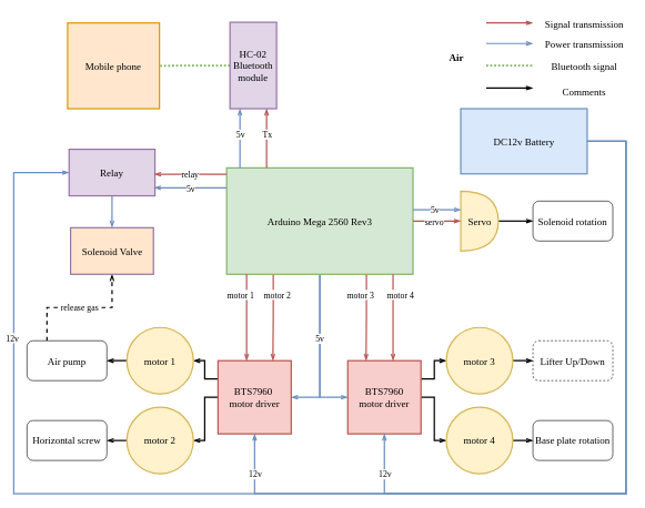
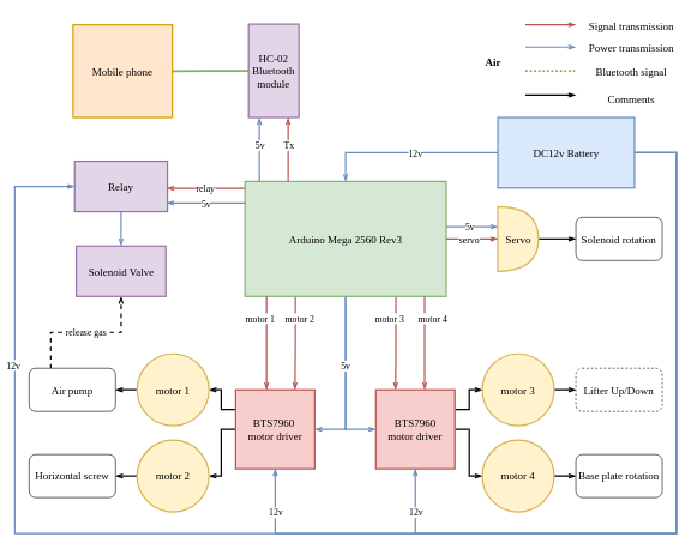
  <mxCell id="0" />
  <mxCell id="1" parent="0" />
  <mxCell id="2" style="edgeStyle=orthogonalEdgeStyle;rounded=0;orthogonalLoop=1;jettySize=auto;html=1;exitX=0.25;exitY=1;exitDx=0;exitDy=0;entryX=0.75;entryY=0;entryDx=0;entryDy=0;fillColor=#f8cecc;strokeColor=#b85450;strokeWidth=2;spacing=1;endArrow=openThin;endFill=0;" edge="1" parent="1" source="9" target="12"><mxGeometry relative="1" as="geometry" /></mxCell>
  <mxCell id="3" value="motor 2" style="edgeLabel;html=1;align=center;verticalAlign=middle;resizable=0;points=[];fontSize=13;fontFamily=Times New Roman;spacing=1;" vertex="1" connectable="0" parent="2"><mxGeometry x="-0.198" relative="1" as="geometry"><mxPoint x="5" y="-22" as="offset" /></mxGeometry></mxCell>
  <mxCell id="4" style="edgeStyle=orthogonalEdgeStyle;rounded=0;orthogonalLoop=1;jettySize=auto;html=1;exitX=0.75;exitY=1;exitDx=0;exitDy=0;entryX=0.25;entryY=0;entryDx=0;entryDy=0;fillColor=#f8cecc;strokeColor=#b85450;strokeWidth=2;spacing=1;endArrow=openThin;endFill=0;" edge="1" parent="1" source="9" target="15"><mxGeometry relative="1" as="geometry" /></mxCell>
  <mxCell id="5" value="motor 3" style="edgeLabel;html=1;align=center;verticalAlign=middle;resizable=0;points=[];fontSize=13;fontFamily=Times New Roman;spacing=1;" vertex="1" connectable="0" parent="4"><mxGeometry x="-0.53" y="-2" relative="1" as="geometry"><mxPoint x="-8" y="-1" as="offset" /></mxGeometry></mxCell>
  <mxCell id="6" style="edgeStyle=orthogonalEdgeStyle;rounded=0;orthogonalLoop=1;jettySize=auto;html=1;exitX=0.5;exitY=1;exitDx=0;exitDy=0;entryX=1;entryY=0.5;entryDx=0;entryDy=0;fillColor=#dae8fc;strokeColor=#6c8ebf;strokeWidth=2;spacing=1;endArrow=openThin;endFill=0;" edge="1" parent="1" source="9" target="12"><mxGeometry relative="1" as="geometry" /></mxCell>
  <mxCell id="7" style="edgeStyle=orthogonalEdgeStyle;rounded=0;orthogonalLoop=1;jettySize=auto;html=1;exitX=0.5;exitY=1;exitDx=0;exitDy=0;entryX=0;entryY=0.5;entryDx=0;entryDy=0;fillColor=#dae8fc;strokeColor=#6c8ebf;strokeWidth=2;spacing=1;endArrow=openThin;endFill=0;" edge="1" parent="1" source="9" target="15"><mxGeometry relative="1" as="geometry" /></mxCell>
  <mxCell id="8" value="5v" style="edgeLabel;html=1;align=center;verticalAlign=middle;resizable=0;points=[];fontSize=13;fontFamily=Times New Roman;spacing=1;" vertex="1" connectable="0" parent="7"><mxGeometry x="-0.15" y="-1" relative="1" as="geometry"><mxPoint as="offset" /></mxGeometry></mxCell>
  <mxCell id="9" value="&lt;font face=&quot;Times New Roman&quot; style=&quot;font-size: 15px;&quot;&gt;Arduino Mega 2560 Rev3&lt;/font&gt;" style="rounded=0;whiteSpace=wrap;html=1;fillColor=#d5e8d4;strokeColor=#82b366;strokeWidth=2;spacing=1;" vertex="1" parent="1"><mxGeometry x="340" y="252" width="280" height="160" as="geometry" /></mxCell>
  <mxCell id="10" style="edgeStyle=orthogonalEdgeStyle;rounded=0;orthogonalLoop=1;jettySize=auto;html=1;exitX=0;exitY=0.25;exitDx=0;exitDy=0;entryX=1;entryY=0.5;entryDx=0;entryDy=0;strokeWidth=2;spacing=1;endArrow=openThin;endFill=0;" edge="1" parent="1" source="12" target="17"><mxGeometry relative="1" as="geometry" /></mxCell>
  <mxCell id="11" style="edgeStyle=orthogonalEdgeStyle;rounded=0;orthogonalLoop=1;jettySize=auto;html=1;entryX=1;entryY=0.5;entryDx=0;entryDy=0;strokeWidth=2;spacing=1;endArrow=openThin;endFill=0;" edge="1" parent="1" source="12" target="19"><mxGeometry relative="1" as="geometry" /></mxCell>
  <mxCell id="12" value="&lt;font face=&quot;Times New Roman&quot; style=&quot;font-size: 15px;&quot;&gt;BTS7960&amp;nbsp;&lt;/font&gt;&lt;div&gt;&lt;font face=&quot;Times New Roman&quot; style=&quot;font-size: 15px;&quot;&gt;motor driver&lt;/font&gt;&lt;/div&gt;" style="whiteSpace=wrap;html=1;aspect=fixed;fillColor=#f8cecc;strokeColor=#b85450;strokeWidth=2;spacing=1;" vertex="1" parent="1"><mxGeometry x="327" y="542" width="110" height="110" as="geometry" /></mxCell>
  <mxCell id="13" style="edgeStyle=orthogonalEdgeStyle;rounded=0;orthogonalLoop=1;jettySize=auto;html=1;exitX=1;exitY=0.25;exitDx=0;exitDy=0;entryX=0;entryY=0.5;entryDx=0;entryDy=0;strokeWidth=2;spacing=1;endArrow=openThin;endFill=0;" edge="1" parent="1" source="15" target="21"><mxGeometry relative="1" as="geometry" /></mxCell>
  <mxCell id="14" style="edgeStyle=orthogonalEdgeStyle;rounded=0;orthogonalLoop=1;jettySize=auto;html=1;exitX=1;exitY=0.5;exitDx=0;exitDy=0;entryX=0;entryY=0.5;entryDx=0;entryDy=0;strokeWidth=2;spacing=1;endArrow=openThin;endFill=0;" edge="1" parent="1" source="15" target="23"><mxGeometry relative="1" as="geometry" /></mxCell>
  <mxCell id="15" value="&lt;font face=&quot;Times New Roman&quot; style=&quot;font-size: 15px;&quot;&gt;BTS7960&lt;/font&gt;&lt;div&gt;&lt;font face=&quot;Times New Roman&quot; style=&quot;font-size: 15px;&quot;&gt;motor driver&lt;/font&gt;&lt;/div&gt;" style="whiteSpace=wrap;html=1;aspect=fixed;fillColor=#f8cecc;strokeColor=#b85450;strokeWidth=2;spacing=1;" vertex="1" parent="1"><mxGeometry x="522" y="542" width="110" height="110" as="geometry" /></mxCell>
  <mxCell id="16" value="" style="edgeStyle=orthogonalEdgeStyle;rounded=0;orthogonalLoop=1;jettySize=auto;html=1;strokeWidth=2;spacing=1;endArrow=openThin;endFill=0;" edge="1" parent="1" source="17" target="30"><mxGeometry relative="1" as="geometry" /></mxCell>
  <mxCell id="17" value="&lt;font face=&quot;Times New Roman&quot;&gt;&lt;span style=&quot;font-size: 15px;&quot;&gt;motor 1&lt;/span&gt;&lt;/font&gt;" style="ellipse;whiteSpace=wrap;html=1;aspect=fixed;fillColor=#fff2cc;strokeColor=#d6b656;strokeWidth=2;spacing=1;" vertex="1" parent="1"><mxGeometry x="190" y="492" width="100" height="100" as="geometry" /></mxCell>
  <mxCell id="18" style="edgeStyle=orthogonalEdgeStyle;rounded=0;orthogonalLoop=1;jettySize=auto;html=1;exitX=0;exitY=0.5;exitDx=0;exitDy=0;entryX=1;entryY=0.5;entryDx=0;entryDy=0;strokeWidth=2;spacing=1;endArrow=openThin;endFill=0;" edge="1" parent="1" source="19" target="31"><mxGeometry relative="1" as="geometry" /></mxCell>
  <mxCell id="19" value="&lt;font face=&quot;Times New Roman&quot;&gt;&lt;span style=&quot;font-size: 15px;&quot;&gt;motor 2&lt;/span&gt;&lt;/font&gt;" style="ellipse;whiteSpace=wrap;html=1;aspect=fixed;fillColor=#fff2cc;strokeColor=#d6b656;strokeWidth=2;spacing=1;" vertex="1" parent="1"><mxGeometry x="190" y="612" width="100" height="100" as="geometry" /></mxCell>
  <mxCell id="20" value="" style="edgeStyle=orthogonalEdgeStyle;rounded=0;orthogonalLoop=1;jettySize=auto;html=1;strokeWidth=2;spacing=1;endArrow=openThin;endFill=0;" edge="1" parent="1" source="21" target="32"><mxGeometry relative="1" as="geometry" /></mxCell>
  <mxCell id="21" value="&lt;font face=&quot;Times New Roman&quot; style=&quot;font-size: 15px;&quot;&gt;&lt;span style=&quot;font-size: 15px;&quot;&gt;motor 3&lt;/span&gt;&lt;/font&gt;" style="ellipse;whiteSpace=wrap;html=1;aspect=fixed;fillColor=#fff2cc;strokeColor=#d6b656;fontSize=15;strokeWidth=2;spacing=1;" vertex="1" parent="1"><mxGeometry x="670" y="492" width="100" height="100" as="geometry" /></mxCell>
  <mxCell id="22" value="" style="edgeStyle=orthogonalEdgeStyle;rounded=0;orthogonalLoop=1;jettySize=auto;html=1;strokeWidth=2;spacing=1;endArrow=openThin;endFill=0;" edge="1" parent="1" source="23" target="33"><mxGeometry relative="1" as="geometry" /></mxCell>
  <mxCell id="23" value="motor 4" style="ellipse;whiteSpace=wrap;html=1;aspect=fixed;fillColor=#fff2cc;strokeColor=#d6b656;fontSize=15;fontFamily=Times New Roman;strokeWidth=2;spacing=1;" vertex="1" parent="1"><mxGeometry x="670" y="612" width="100" height="100" as="geometry" /></mxCell>
  <mxCell id="24" style="edgeStyle=orthogonalEdgeStyle;rounded=0;orthogonalLoop=1;jettySize=auto;html=1;exitX=0.25;exitY=1;exitDx=0;exitDy=0;entryX=0.75;entryY=0;entryDx=0;entryDy=0;fillColor=#f8cecc;strokeColor=#b85450;strokeWidth=2;spacing=1;endArrow=openThin;endFill=0;" edge="1" parent="1"><mxGeometry relative="1" as="geometry"><mxPoint x="370" y="412" as="sourcePoint" /><mxPoint x="370" y="542" as="targetPoint" /></mxGeometry></mxCell>
  <mxCell id="25" value="motor 1" style="edgeLabel;html=1;align=center;verticalAlign=middle;resizable=0;points=[];fontSize=13;fontFamily=Times New Roman;spacing=1;" vertex="1" connectable="0" parent="24"><mxGeometry x="-0.567" relative="1" as="geometry"><mxPoint x="-10" y="2" as="offset" /></mxGeometry></mxCell>
  <mxCell id="26" style="edgeStyle=orthogonalEdgeStyle;rounded=0;orthogonalLoop=1;jettySize=auto;html=1;exitX=0.25;exitY=1;exitDx=0;exitDy=0;entryX=0.75;entryY=0;entryDx=0;entryDy=0;fillColor=#f8cecc;strokeColor=#b85450;strokeWidth=2;spacing=1;endArrow=openThin;endFill=0;" edge="1" parent="1"><mxGeometry relative="1" as="geometry"><mxPoint x="590" y="412" as="sourcePoint" /><mxPoint x="590" y="542" as="targetPoint" /></mxGeometry></mxCell>
  <mxCell id="27" value="motor 4" style="edgeLabel;html=1;align=center;verticalAlign=middle;resizable=0;points=[];fontSize=13;fontFamily=Times New Roman;spacing=1;" vertex="1" connectable="0" parent="26"><mxGeometry x="-0.156" y="2" relative="1" as="geometry"><mxPoint x="8" y="-25" as="offset" /></mxGeometry></mxCell>
  <mxCell id="28" style="edgeStyle=orthogonalEdgeStyle;rounded=0;orthogonalLoop=1;jettySize=auto;html=1;exitX=0.25;exitY=0;exitDx=0;exitDy=0;entryX=0.5;entryY=1;entryDx=0;entryDy=0;strokeWidth=2;spacing=1;endArrow=openThin;endFill=0;dashed=1;" edge="1" parent="1" source="30" target="50"><mxGeometry relative="1" as="geometry" /></mxCell>
  <mxCell id="29" value="release gas" style="edgeLabel;html=1;align=center;verticalAlign=middle;resizable=0;points=[];fontSize=13;fontFamily=Times New Roman;spacing=1;" vertex="1" connectable="0" parent="28"><mxGeometry x="-0.011" y="1" relative="1" as="geometry"><mxPoint as="offset" /></mxGeometry></mxCell>
  <mxCell id="30" value="Air pump" style="rounded=1;whiteSpace=wrap;html=1;fontSize=15;fontFamily=Times New Roman;spacing=1;" vertex="1" parent="1"><mxGeometry x="40" y="512" width="120" height="60" as="geometry" /></mxCell>
  <mxCell id="31" value="Horizontal screw" style="rounded=1;whiteSpace=wrap;html=1;fontSize=15;fontFamily=Times New Roman;spacing=1;" vertex="1" parent="1"><mxGeometry x="40" y="632" width="120" height="60" as="geometry" /></mxCell>
  <mxCell id="32" value="Lifter Up/Down" style="rounded=1;whiteSpace=wrap;html=1;fontSize=15;fontFamily=Times New Roman;spacing=1;dashed=1;" vertex="1" parent="1"><mxGeometry x="800.25" y="512" width="120" height="60" as="geometry" /></mxCell>
  <mxCell id="33" value="Base plate rotation" style="rounded=1;whiteSpace=wrap;html=1;fontSize=15;fontFamily=Times New Roman;spacing=1;" vertex="1" parent="1"><mxGeometry x="800.25" y="632" width="120" height="60" as="geometry" /></mxCell>
  <mxCell id="34" value="" style="edgeStyle=orthogonalEdgeStyle;rounded=0;orthogonalLoop=1;jettySize=auto;html=1;strokeWidth=2;spacing=1;endArrow=openThin;endFill=0;" edge="1" parent="1" source="35" target="38"><mxGeometry relative="1" as="geometry" /></mxCell>
  <mxCell id="35" value="&lt;font face=&quot;Times New Roman&quot; style=&quot;font-size: 15px;&quot;&gt;Servo&lt;/font&gt;" style="shape=or;whiteSpace=wrap;html=1;fillColor=#fff2cc;strokeColor=#d6b656;strokeWidth=2;spacing=1;" vertex="1" parent="1"><mxGeometry x="691.75" y="287" width="56.5" height="90" as="geometry" /></mxCell>
  <mxCell id="36" style="edgeStyle=orthogonalEdgeStyle;rounded=0;orthogonalLoop=1;jettySize=auto;html=1;exitX=1;exitY=0.5;exitDx=0;exitDy=0;entryX=0;entryY=0.5;entryDx=0;entryDy=0;entryPerimeter=0;fillColor=#f8cecc;strokeColor=#b85450;strokeWidth=2;spacing=1;endArrow=openThin;endFill=0;" edge="1" parent="1" source="9" target="35"><mxGeometry relative="1" as="geometry" /></mxCell>
  <mxCell id="37" value="servo" style="edgeLabel;html=1;align=center;verticalAlign=middle;resizable=0;points=[];fontSize=13;fontFamily=Times New Roman;spacing=1;" vertex="1" connectable="0" parent="36"><mxGeometry x="0.1" relative="1" as="geometry"><mxPoint x="-8" as="offset" /></mxGeometry></mxCell>
  <mxCell id="38" value="Solenoid rotation" style="rounded=1;whiteSpace=wrap;html=1;fontSize=15;fontFamily=Times New Roman;spacing=1;" vertex="1" parent="1"><mxGeometry x="800.25" y="302" width="120" height="60" as="geometry" /></mxCell>
  <mxCell id="39" style="edgeStyle=orthogonalEdgeStyle;rounded=0;orthogonalLoop=1;jettySize=auto;html=1;exitX=1;exitY=0.5;exitDx=0;exitDy=0;entryX=0;entryY=0.5;entryDx=0;entryDy=0;entryPerimeter=0;fillColor=#dae8fc;strokeColor=#6c8ebf;strokeWidth=2;spacing=1;endArrow=openThin;endFill=0;" edge="1" parent="1"><mxGeometry relative="1" as="geometry"><mxPoint x="620" y="315" as="sourcePoint" /><mxPoint x="692" y="315" as="targetPoint" /></mxGeometry></mxCell>
  <mxCell id="40" value="5v" style="edgeLabel;html=1;align=center;verticalAlign=middle;resizable=0;points=[];fontSize=13;fontFamily=Times New Roman;spacing=1;" vertex="1" connectable="0" parent="39"><mxGeometry x="0.1" relative="1" as="geometry"><mxPoint x="-8" as="offset" /></mxGeometry></mxCell>
- <mxCell id="41" value="" style="edgeStyle=orthogonalEdgeStyle;rounded=0;orthogonalLoop=1;jettySize=auto;html=1;dashed=1;dashPattern=1 1;endArrow=none;endFill=0;fillColor=#d5e8d4;strokeColor=#82b366;strokeWidth=3;spacing=1;" edge="1" parent="1" source="42" target="47"><mxGeometry relative="1" as="geometry" /></mxCell>
+ <mxCell id="41" value="" style="edgeStyle=orthogonalEdgeStyle;rounded=0;orthogonalLoop=1;jettySize=auto;html=1;dashed=0;dashPattern=1 1;endArrow=none;endFill=0;fillColor=#d5e8d4;strokeColor=#82b366;strokeWidth=3;spacing=1;" edge="1" parent="1" source="42" target="47"><mxGeometry relative="1" as="geometry" /></mxCell>
  <mxCell id="42" value="&lt;font face=&quot;Times New Roman&quot; style=&quot;font-size: 15px;&quot;&gt;HC-02 Bluetooth module&lt;/font&gt;" style="rounded=0;whiteSpace=wrap;html=1;fillColor=#e1d5e7;strokeColor=#9673a6;strokeWidth=2;spacing=1;" vertex="1" parent="1"><mxGeometry x="345" y="33" width="70" height="130" as="geometry" /></mxCell>
  <mxCell id="43" value="" style="endArrow=openThin;html=1;rounded=0;entryX=0.5;entryY=1;entryDx=0;entryDy=0;exitX=0.143;exitY=-0.001;exitDx=0;exitDy=0;exitPerimeter=0;fillColor=#f8cecc;strokeColor=#b85450;strokeWidth=2;spacing=1;endFill=0;" edge="1" parent="1"><mxGeometry width="50" height="50" relative="1" as="geometry"><mxPoint x="400" y="252" as="sourcePoint" /><mxPoint x="400" y="163" as="targetPoint" /></mxGeometry></mxCell>
  <mxCell id="44" value="Tx" style="edgeLabel;html=1;align=center;verticalAlign=middle;resizable=0;points=[];fontSize=13;fontFamily=Times New Roman;spacing=1;" vertex="1" connectable="0" parent="43"><mxGeometry x="0.145" relative="1" as="geometry"><mxPoint as="offset" /></mxGeometry></mxCell>
  <mxCell id="45" value="" style="endArrow=openThin;html=1;rounded=0;entryX=0.5;entryY=1;entryDx=0;entryDy=0;exitX=0.143;exitY=-0.001;exitDx=0;exitDy=0;exitPerimeter=0;fillColor=#dae8fc;strokeColor=#6c8ebf;strokeWidth=2;spacing=1;endFill=0;" edge="1" parent="1"><mxGeometry width="50" height="50" relative="1" as="geometry"><mxPoint x="360" y="252" as="sourcePoint" /><mxPoint x="360" y="163" as="targetPoint" /></mxGeometry></mxCell>
  <mxCell id="46" value="5v" style="edgeLabel;html=1;align=center;verticalAlign=middle;resizable=0;points=[];fontSize=13;fontFamily=Times New Roman;spacing=1;" vertex="1" connectable="0" parent="45"><mxGeometry x="0.145" relative="1" as="geometry"><mxPoint as="offset" /></mxGeometry></mxCell>
  <mxCell id="47" value="&lt;font face=&quot;Times New Roman&quot; style=&quot;font-size: 15px;&quot;&gt;Mobile phone&lt;/font&gt;" style="rounded=0;whiteSpace=wrap;html=1;fillColor=#ffe6cc;strokeColor=#d79b00;strokeWidth=2;spacing=1;" vertex="1" parent="1"><mxGeometry x="101" y="34" width="138" height="129" as="geometry" /></mxCell>
  <mxCell id="48" style="edgeStyle=orthogonalEdgeStyle;rounded=0;orthogonalLoop=1;jettySize=auto;html=1;exitX=0.5;exitY=1;exitDx=0;exitDy=0;entryX=0.5;entryY=0;entryDx=0;entryDy=0;fillColor=#dae8fc;strokeColor=#6c8ebf;strokeWidth=2;spacing=1;endArrow=openThin;endFill=0;" edge="1" parent="1" source="49" target="50"><mxGeometry relative="1" as="geometry" /></mxCell>
  <mxCell id="49" value="Relay" style="rounded=0;whiteSpace=wrap;html=1;fillColor=#e1d5e7;strokeColor=#9673a6;fontSize=15;fontFamily=Times New Roman;strokeWidth=2;spacing=1;" vertex="1" parent="1"><mxGeometry x="103.25" y="224" width="129" height="70" as="geometry" /></mxCell>
- <mxCell id="50" value="Solenoid Valve" style="rounded=0;whiteSpace=wrap;html=1;fillColor=#ffe6cc;strokeColor=#9673a6;fontSize=15;fontFamily=Times New Roman;strokeWidth=2;spacing=1;" vertex="1" parent="1"><mxGeometry x="105.5" y="342" width="124.5" height="70" as="geometry" /></mxCell>
+ <mxCell id="50" value="Solenoid Valve" style="rounded=0;whiteSpace=wrap;html=1;fillColor=#e1d5e7;strokeColor=#9673a6;fontSize=15;fontFamily=Times New Roman;strokeWidth=2;spacing=1;" vertex="1" parent="1"><mxGeometry x="105.5" y="342" width="124.5" height="70" as="geometry" /></mxCell>
  <mxCell id="51" style="edgeStyle=orthogonalEdgeStyle;rounded=0;orthogonalLoop=1;jettySize=auto;html=1;exitX=1;exitY=0.5;exitDx=0;exitDy=0;entryX=0.5;entryY=1;entryDx=0;entryDy=0;fillColor=#dae8fc;strokeColor=#6c8ebf;strokeWidth=2;spacing=1;endArrow=openThin;endFill=0;" edge="1" parent="1" source="59" target="15"><mxGeometry relative="1" as="geometry"><Array as="points"><mxPoint x="940" y="212" /><mxPoint x="940" y="742" /><mxPoint x="577" y="742" /></Array></mxGeometry></mxCell>
  <mxCell id="52" value="12v" style="edgeLabel;html=1;align=center;verticalAlign=middle;resizable=0;points=[];fontSize=13;fontFamily=Times New Roman;spacing=1;" vertex="1" connectable="0" parent="51"><mxGeometry x="0.85" relative="1" as="geometry"><mxPoint y="-18" as="offset" /></mxGeometry></mxCell>
  <mxCell id="53" style="edgeStyle=orthogonalEdgeStyle;rounded=0;orthogonalLoop=1;jettySize=auto;html=1;exitX=1;exitY=0.5;exitDx=0;exitDy=0;entryX=0.5;entryY=1;entryDx=0;entryDy=0;fillColor=#dae8fc;strokeColor=#6c8ebf;strokeWidth=2;spacing=1;endArrow=openThin;endFill=0;" edge="1" parent="1" source="59" target="12"><mxGeometry relative="1" as="geometry"><Array as="points"><mxPoint x="940" y="212" /><mxPoint x="940" y="742" /><mxPoint x="382" y="742" /></Array></mxGeometry></mxCell>
  <mxCell id="54" value="12v" style="edgeLabel;html=1;align=center;verticalAlign=middle;resizable=0;points=[];fontSize=13;fontFamily=Times New Roman;spacing=1;" vertex="1" connectable="0" parent="53"><mxGeometry x="0.873" relative="1" as="geometry"><mxPoint y="-18" as="offset" /></mxGeometry></mxCell>
  <mxCell id="55" style="edgeStyle=orthogonalEdgeStyle;rounded=0;orthogonalLoop=1;jettySize=auto;html=1;exitX=1;exitY=0.5;exitDx=0;exitDy=0;entryX=0;entryY=0.5;entryDx=0;entryDy=0;fillColor=#dae8fc;strokeColor=#6c8ebf;strokeWidth=2;spacing=1;endArrow=openThin;endFill=0;" edge="1" parent="1" source="59" target="49"><mxGeometry relative="1" as="geometry"><Array as="points"><mxPoint x="940" y="212" /><mxPoint x="940" y="742" /><mxPoint x="20" y="742" /><mxPoint x="20" y="259" /></Array></mxGeometry></mxCell>
  <mxCell id="56" value="12v" style="edgeLabel;html=1;align=center;verticalAlign=middle;resizable=0;points=[];fontSize=13;fontFamily=Times New Roman;spacing=1;" vertex="1" connectable="0" parent="55"><mxGeometry x="0.68" y="3" relative="1" as="geometry"><mxPoint as="offset" /></mxGeometry></mxCell>
+ <mxCell id="57" style="edgeStyle=orthogonalEdgeStyle;rounded=0;orthogonalLoop=1;jettySize=auto;html=1;exitX=0;exitY=0.5;exitDx=0;exitDy=0;entryX=0.5;entryY=0;entryDx=0;entryDy=0;fillColor=#dae8fc;strokeColor=#6c8ebf;strokeWidth=2;spacing=1;endArrow=openThin;endFill=0;" edge="1" parent="1" source="59" target="9"><mxGeometry relative="1" as="geometry" /></mxCell>
+ <mxCell id="58" value="12v" style="edgeLabel;html=1;align=center;verticalAlign=middle;resizable=0;points=[];fontSize=13;fontFamily=Times New Roman;spacing=1;" vertex="1" connectable="0" parent="57"><mxGeometry x="-0.398" y="1" relative="1" as="geometry"><mxPoint x="-39" y="-1" as="offset" /></mxGeometry></mxCell>
  <mxCell id="59" value="&lt;font face=&quot;Times New Roman&quot; style=&quot;font-size: 15px;&quot;&gt;DC12v Battery&lt;/font&gt;" style="rounded=0;whiteSpace=wrap;html=1;fillColor=#dae8fc;strokeColor=#6c8ebf;strokeWidth=2;spacing=1;" vertex="1" parent="1"><mxGeometry x="691.75" y="163" width="190" height="98" as="geometry" /></mxCell>
  <mxCell id="60" value="" style="endArrow=openThin;html=1;rounded=0;exitX=-0.001;exitY=0.06;exitDx=0;exitDy=0;exitPerimeter=0;entryX=0.992;entryY=0.537;entryDx=0;entryDy=0;entryPerimeter=0;fillColor=#f8cecc;strokeColor=#b85450;strokeWidth=2;spacing=1;endFill=0;" edge="1" parent="1" source="9" target="49"><mxGeometry width="50" height="50" relative="1" as="geometry"><mxPoint x="240" y="312" as="sourcePoint" /><mxPoint x="290" y="262" as="targetPoint" /></mxGeometry></mxCell>
  <mxCell id="61" value="relay" style="edgeLabel;html=1;align=center;verticalAlign=middle;resizable=0;points=[];fontSize=13;fontFamily=Times New Roman;spacing=1;" vertex="1" connectable="0" parent="60"><mxGeometry x="0.013" relative="1" as="geometry"><mxPoint as="offset" /></mxGeometry></mxCell>
  <mxCell id="62" value="" style="endArrow=openThin;html=1;rounded=0;exitX=-0.001;exitY=0.06;exitDx=0;exitDy=0;exitPerimeter=0;entryX=0.992;entryY=0.537;entryDx=0;entryDy=0;entryPerimeter=0;fillColor=#dae8fc;strokeColor=#6c8ebf;strokeWidth=2;spacing=1;endFill=0;" edge="1" parent="1"><mxGeometry width="50" height="50" relative="1" as="geometry"><mxPoint x="340" y="282" as="sourcePoint" /><mxPoint x="231" y="282" as="targetPoint" /></mxGeometry></mxCell>
  <mxCell id="63" value="5v" style="edgeLabel;html=1;align=center;verticalAlign=middle;resizable=0;points=[];fontSize=13;fontFamily=Times New Roman;spacing=1;" vertex="1" connectable="0" parent="62"><mxGeometry x="0.013" relative="1" as="geometry"><mxPoint as="offset" /></mxGeometry></mxCell>
  <mxCell id="64" value="" style="endArrow=openThin;html=1;rounded=0;fillColor=#f8cecc;strokeColor=#b85450;strokeWidth=2;spacing=1;endFill=0;" edge="1" parent="1"><mxGeometry width="50" height="50" relative="1" as="geometry"><mxPoint x="730" y="34" as="sourcePoint" /><mxPoint x="800" y="34" as="targetPoint" /></mxGeometry></mxCell>
  <mxCell id="65" value="Signal transmission" style="text;html=1;align=center;verticalAlign=middle;resizable=0;points=[];autosize=1;strokeColor=none;fillColor=none;fontSize=15;fontFamily=Times New Roman;spacing=1;" vertex="1" parent="1"><mxGeometry x="806.75" y="20" width="140" height="30" as="geometry" /></mxCell>
  <mxCell id="66" value="" style="endArrow=openThin;html=1;rounded=0;fillColor=#dae8fc;strokeColor=#6c8ebf;strokeWidth=2;spacing=1;endFill=0;" edge="1" parent="1"><mxGeometry width="50" height="50" relative="1" as="geometry"><mxPoint x="730" y="65" as="sourcePoint" /><mxPoint x="800" y="65" as="targetPoint" /></mxGeometry></mxCell>
  <mxCell id="67" value="Power transmission" style="text;html=1;align=center;verticalAlign=middle;resizable=0;points=[];autosize=1;strokeColor=none;fillColor=none;fontSize=15;fontFamily=Times New Roman;spacing=1;" vertex="1" parent="1"><mxGeometry x="806.75" y="50" width="140" height="30" as="geometry" /></mxCell>
  <mxCell id="68" value="" style="endArrow=none;html=1;rounded=0;fillColor=#d5e8d4;strokeColor=#82b366;dashed=1;dashPattern=1 1;endFill=0;strokeWidth=3;spacing=1;" edge="1" parent="1"><mxGeometry width="50" height="50" relative="1" as="geometry"><mxPoint x="730" y="98.08" as="sourcePoint" /><mxPoint x="800" y="98.08" as="targetPoint" /></mxGeometry></mxCell>
  <mxCell id="69" value="Bluetooth signal" style="text;html=1;align=center;verticalAlign=middle;resizable=0;points=[];autosize=1;strokeColor=none;fillColor=none;fontSize=15;fontFamily=Times New Roman;spacing=1;" vertex="1" parent="1"><mxGeometry x="816.75" y="83.5" width="120" height="30" as="geometry" /></mxCell>
  <mxCell id="70" value="" style="endArrow=openThin;html=1;rounded=0;fillColor=#f8cecc;strokeColor=#000000;strokeWidth=2;spacing=1;endFill=0;" edge="1" parent="1"><mxGeometry width="50" height="50" relative="1" as="geometry"><mxPoint x="730" y="132" as="sourcePoint" /><mxPoint x="800" y="132" as="targetPoint" /></mxGeometry></mxCell>
  <mxCell id="71" value="Comments" style="text;html=1;align=center;verticalAlign=middle;resizable=0;points=[];autosize=1;strokeColor=none;fillColor=none;fontSize=15;fontFamily=Times New Roman;spacing=1;" vertex="1" parent="1"><mxGeometry x="831.75" y="122" width="90" height="30" as="geometry" /></mxCell>
  <mxCell id="72" value="Air" style="text;html=1;align=center;verticalAlign=middle;resizable=0;points=[];autosize=1;strokeColor=none;fillColor=none;fontSize=15;fontFamily=Times New Roman;fontStyle=1;spacing=1;" vertex="1" parent="1"><mxGeometry x="650" y="70" width="70" height="30" as="geometry" /></mxCell>
